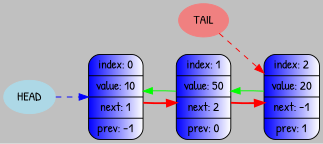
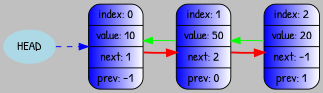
  digraph {
    bgcolor="#C0C0C0"
    rankdir=LR
    fontname="Patrick Hand"
    node [fillcolor="blue:white" shape=Mrecord style=filled fontname="Patrick Hand"]
    edge [color=red fontname="Patrick Hand"]
    n1 [label="{index: 0} | { value: 10 } | {next: 1} | {prev: -1} "]
    n2 [label="{index: 1} | { value: 50 } | {next: 2} | {prev: 0} "]
    n3 [label="{index: 2} | { value: 20 } | {next: -1} | {prev: 1} "]
-   n4 [color=lightcoral label=TAIL shape=ellipse fillcolor=""]
    n5 [color=lightblue label=HEAD shape=ellipse fillcolor=""]
    n1 -> n2 [style=bold weight=1000]
    n2 -> n1 [color=green constraint=false weight=0]
    n2 -> n3 [style=bold weight=1000]
    n3 -> n2 [color=green constraint=false weight=0]
-   n4 -> n3 [style=dashed]
    n5 -> n1 [color=blue style=dashed]
  }
